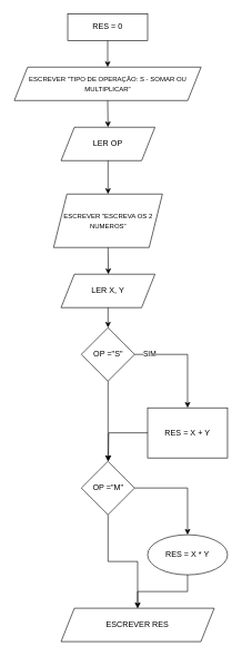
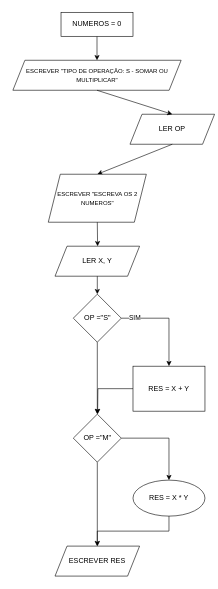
  <mxCell id="0" />
  <mxCell id="1" parent="0" />
  <mxCell id="2" value="&lt;font style=&quot;font-size: 10px;&quot;&gt;ESCREVER &quot;TIPO DE OPERAÇÃO: S - SOMAR OU MULTIPLICAR&quot;&lt;/font&gt;" style="shape=parallelogram;perimeter=parallelogramPerimeter;whiteSpace=wrap;html=1;fixedSize=1;" vertex="1" parent="1"><mxGeometry x="20.75" y="100" width="280.5" height="50" as="geometry" /></mxCell>
- <mxCell id="3" value="LER OP" style="shape=parallelogram;perimeter=parallelogramPerimeter;whiteSpace=wrap;html=1;fixedSize=1;" vertex="1" parent="1"><mxGeometry x="91" y="190" width="141" height="50" as="geometry" /></mxCell>
+ <mxCell id="3" value="LER OP" style="shape=parallelogram;perimeter=parallelogramPerimeter;whiteSpace=wrap;html=1;fixedSize=1;" vertex="1" parent="1"><mxGeometry x="216" y="190" width="141" height="50" as="geometry" /></mxCell>
  <mxCell id="4" value="" style="endArrow=classic;html=1;rounded=0;exitX=0.5;exitY=1;exitDx=0;exitDy=0;entryX=0.5;entryY=0;entryDx=0;entryDy=0;" edge="1" parent="1" source="3" target="5"><mxGeometry width="50" height="50" relative="1" as="geometry"><mxPoint x="132" y="530" as="sourcePoint" /><mxPoint x="156" y="430" as="targetPoint" /></mxGeometry></mxCell>
  <mxCell id="5" value="&lt;font style=&quot;font-size: 10px;&quot;&gt;ESCREVER &quot;ESCREVA OS 2 NUMEROS&quot;&lt;/font&gt;" style="shape=parallelogram;perimeter=parallelogramPerimeter;whiteSpace=wrap;html=1;fixedSize=1;" vertex="1" parent="1"><mxGeometry x="79.75" y="290" width="163.5" height="80" as="geometry" /></mxCell>
  <mxCell id="6" value="" style="endArrow=classic;html=1;rounded=0;exitX=0.5;exitY=1;exitDx=0;exitDy=0;entryX=0.5;entryY=0;entryDx=0;entryDy=0;" edge="1" parent="1" source="7" target="2"><mxGeometry width="50" height="50" relative="1" as="geometry"><mxPoint x="156" y="100" as="sourcePoint" /><mxPoint x="182" y="90" as="targetPoint" /></mxGeometry></mxCell>
- <mxCell id="7" value="RES = 0" style="rounded=0;whiteSpace=wrap;html=1;" vertex="1" parent="1"><mxGeometry x="101" y="20" width="120" height="40" as="geometry" /></mxCell>
+ <mxCell id="7" value="NUMEROS = 0" style="rounded=0;whiteSpace=wrap;html=1;" vertex="1" parent="1"><mxGeometry x="101" y="20" width="120" height="40" as="geometry" /></mxCell>
  <mxCell id="8" value="" style="endArrow=classic;html=1;rounded=0;exitX=0.5;exitY=1;exitDx=0;exitDy=0;entryX=0.5;entryY=0;entryDx=0;entryDy=0;" edge="1" parent="1" source="2" target="3"><mxGeometry width="50" height="50" relative="1" as="geometry"><mxPoint x="132" y="340" as="sourcePoint" /><mxPoint x="182" y="290" as="targetPoint" /></mxGeometry></mxCell>
  <mxCell id="9" value="" style="endArrow=classic;html=1;rounded=0;exitX=0.5;exitY=1;exitDx=0;exitDy=0;" edge="1" parent="1" source="5"><mxGeometry width="50" height="50" relative="1" as="geometry"><mxPoint x="132" y="340" as="sourcePoint" /><mxPoint x="162" y="410" as="targetPoint" /></mxGeometry></mxCell>
  <mxCell id="10" value="LER X, Y" style="shape=parallelogram;perimeter=parallelogramPerimeter;whiteSpace=wrap;html=1;fixedSize=1;" vertex="1" parent="1"><mxGeometry x="91" y="410" width="141" height="50" as="geometry" /></mxCell>
  <mxCell id="11" style="edgeStyle=orthogonalEdgeStyle;rounded=0;orthogonalLoop=1;jettySize=auto;html=1;exitX=1;exitY=0.5;exitDx=0;exitDy=0;" edge="1" parent="1" source="14" target="17"><mxGeometry relative="1" as="geometry" /></mxCell>
  <mxCell id="12" value="SIM" style="edgeLabel;html=1;align=center;verticalAlign=middle;resizable=0;points=[];" vertex="1" connectable="0" parent="11"><mxGeometry x="-0.73" y="1" relative="1" as="geometry"><mxPoint as="offset" /></mxGeometry></mxCell>
  <mxCell id="13" style="edgeStyle=orthogonalEdgeStyle;rounded=0;orthogonalLoop=1;jettySize=auto;html=1;exitX=0.5;exitY=1;exitDx=0;exitDy=0;entryX=0.5;entryY=0;entryDx=0;entryDy=0;" edge="1" parent="1" source="14" target="20"><mxGeometry relative="1" as="geometry" /></mxCell>
  <mxCell id="14" value="OP =&quot;S&quot;" style="rhombus;whiteSpace=wrap;html=1;" vertex="1" parent="1"><mxGeometry x="121.5" y="490" width="80" height="80" as="geometry" /></mxCell>
  <mxCell id="15" value="" style="endArrow=classic;html=1;rounded=0;exitX=0.5;exitY=1;exitDx=0;exitDy=0;entryX=0.5;entryY=0;entryDx=0;entryDy=0;" edge="1" parent="1" source="10" target="14"><mxGeometry width="50" height="50" relative="1" as="geometry"><mxPoint x="132" y="640" as="sourcePoint" /><mxPoint x="182" y="590" as="targetPoint" /></mxGeometry></mxCell>
  <mxCell id="16" style="edgeStyle=orthogonalEdgeStyle;rounded=0;orthogonalLoop=1;jettySize=auto;html=1;exitX=0;exitY=0.5;exitDx=0;exitDy=0;" edge="1" parent="1" source="17"><mxGeometry relative="1" as="geometry"><mxPoint x="162" y="690" as="targetPoint" /></mxGeometry></mxCell>
  <mxCell id="17" value="RES = X + Y" style="rounded=0;whiteSpace=wrap;html=1;" vertex="1" parent="1"><mxGeometry x="221" y="610" width="120" height="75" as="geometry" /></mxCell>
  <mxCell id="18" style="edgeStyle=orthogonalEdgeStyle;rounded=0;orthogonalLoop=1;jettySize=auto;html=1;exitX=1;exitY=0.5;exitDx=0;exitDy=0;entryX=0.5;entryY=0;entryDx=0;entryDy=0;" edge="1" parent="1" source="20" target="22"><mxGeometry relative="1" as="geometry" /></mxCell>
  <mxCell id="19" style="edgeStyle=orthogonalEdgeStyle;rounded=0;orthogonalLoop=1;jettySize=auto;html=1;exitX=0.5;exitY=1;exitDx=0;exitDy=0;" edge="1" parent="1" source="20" target="23"><mxGeometry relative="1" as="geometry" /></mxCell>
  <mxCell id="20" value="OP =&quot;M&quot;" style="rhombus;whiteSpace=wrap;html=1;" vertex="1" parent="1"><mxGeometry x="121.5" y="690" width="80" height="80" as="geometry" /></mxCell>
  <mxCell id="21" style="edgeStyle=orthogonalEdgeStyle;rounded=0;orthogonalLoop=1;jettySize=auto;html=1;exitX=0.5;exitY=1;exitDx=0;exitDy=0;entryX=0.5;entryY=0;entryDx=0;entryDy=0;endArrow=open;" edge="1" parent="1" source="22" target="23"><mxGeometry relative="1" as="geometry" /></mxCell>
  <mxCell id="22" value="RES = X * Y" style="ellipse;whiteSpace=wrap;html=1;" vertex="1" parent="1"><mxGeometry x="221" y="800" width="120" height="60" as="geometry" /></mxCell>
- <mxCell id="23" value="ESCREVER RES" style="shape=parallelogram;perimeter=parallelogramPerimeter;whiteSpace=wrap;html=1;fixedSize=1;" vertex="1" parent="1"><mxGeometry x="91" y="910" width="230" height="50" as="geometry" /></mxCell>
+ <mxCell id="23" value="ESCREVER RES" style="shape=parallelogram;perimeter=parallelogramPerimeter;whiteSpace=wrap;html=1;fixedSize=1;" vertex="1" parent="1"><mxGeometry x="91" y="910" width="141" height="50" as="geometry" /></mxCell>
